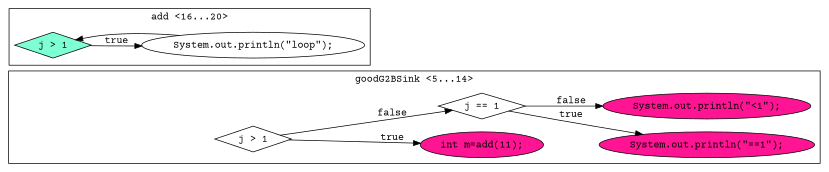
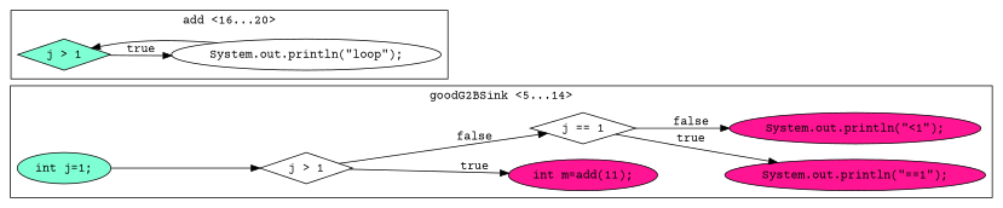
  digraph {
    rankdir=LR
    fontname="Courier Prime"
    node [fillcolor=white shape=ellipse style=filled fontname="Courier Prime"]
    edge [style=solid fontname="Courier Prime"]
+   n1 [fillcolor=aquamarine label="int j=1;\n"]
    n2 [label="j > 1" shape=diamond]
    n3 [fillcolor=deeppink label="int m=add(11);\n"]
    n4 [label="j == 1" shape=diamond]
    n5 [fillcolor=deeppink label="System.out.println(\"==1\");\n"]
    n6 [fillcolor=deeppink label="System.out.println(\"<1\");\n"]
    n7 [fillcolor=aquamarine label="j > 1" shape=diamond]
    n8 [label="System.out.println(\"loop\");\n"]
    subgraph cluster_1 {
      label="goodG2BSink <5...14>"
+     n1
      n2
      n3
      n4
      n5
      n6
    }
    subgraph cluster_2 {
      label="add <16...20>"
      n7
      n8
    }
+   n1 -> n2
    n2 -> n3 [label=true]
    n2 -> n4 [label=false]
    n4 -> n5 [label=true]
    n4 -> n6 [label=false]
    n7 -> n8 [label=true]
    n8 -> n7
  }
